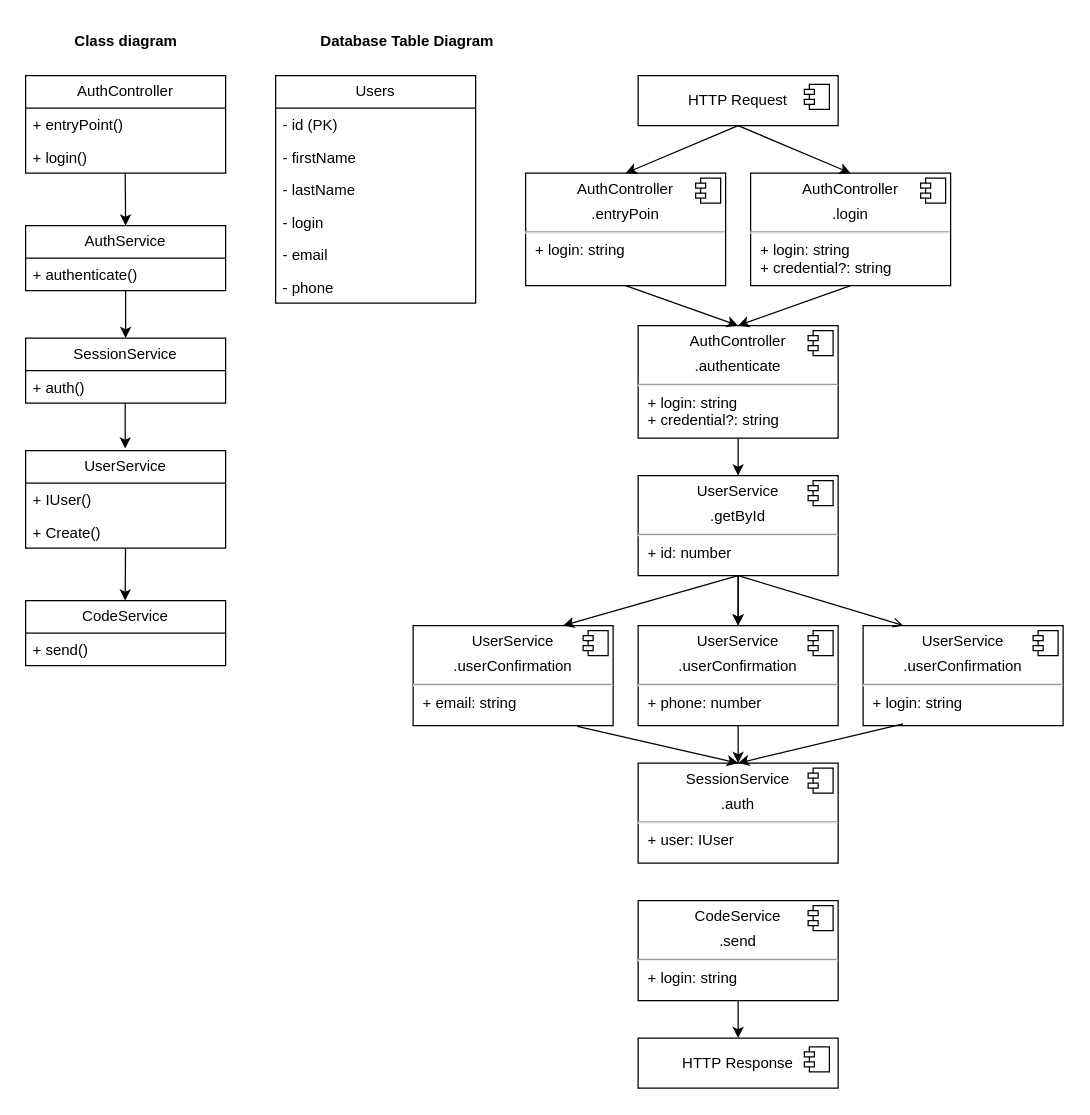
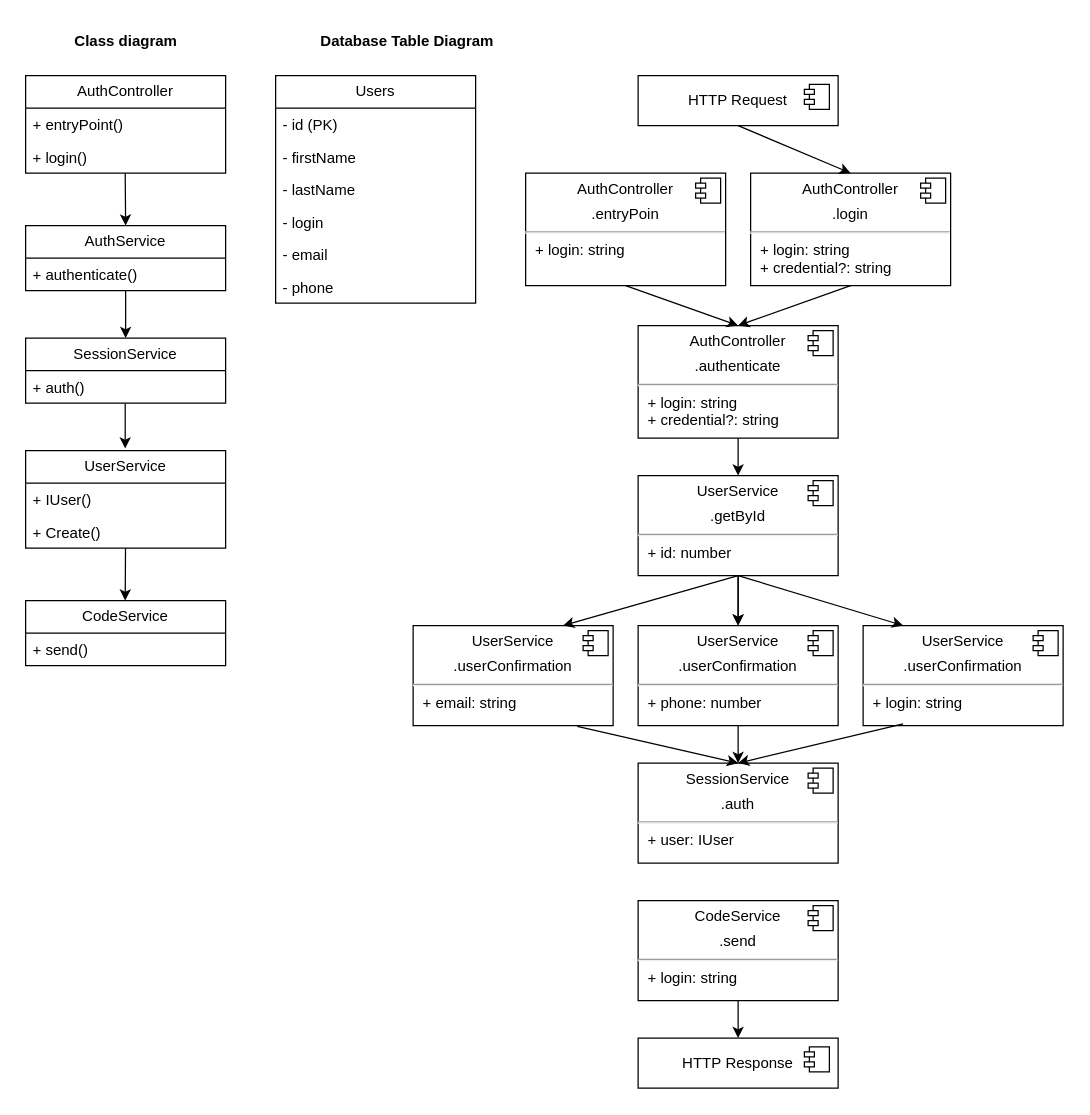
  <mxCell id="0" />
  <mxCell id="1" parent="0" />
  <mxCell id="2" value="Сlass diagram" style="text;align=center;fontStyle=1;verticalAlign=middle;spacingLeft=3;spacingRight=3;strokeColor=none;rotatable=0;points=[[0,0.5],[1,0.5]];portConstraint=eastwest;html=1;" vertex="1" parent="1"><mxGeometry x="60" y="20" width="80" height="26" as="geometry" /></mxCell>
  <mxCell id="3" value=" AuthController" style="swimlane;fontStyle=0;childLayout=stackLayout;horizontal=1;startSize=26;fillColor=none;horizontalStack=0;resizeParent=1;resizeParentMax=0;resizeLast=0;collapsible=1;marginBottom=0;whiteSpace=wrap;html=1;" vertex="1" parent="1"><mxGeometry x="20" y="60" width="160" height="78" as="geometry" /></mxCell>
  <mxCell id="4" value="+ entryPoint()" style="text;strokeColor=none;fillColor=none;align=left;verticalAlign=top;spacingLeft=4;spacingRight=4;overflow=hidden;rotatable=0;points=[[0,0.5],[1,0.5]];portConstraint=eastwest;whiteSpace=wrap;html=1;" vertex="1" parent="3"><mxGeometry y="26" width="160" height="26" as="geometry" /></mxCell>
  <mxCell id="5" value="+ login()         " style="text;strokeColor=none;fillColor=none;align=left;verticalAlign=top;spacingLeft=4;spacingRight=4;overflow=hidden;rotatable=0;points=[[0,0.5],[1,0.5]];portConstraint=eastwest;whiteSpace=wrap;html=1;" vertex="1" parent="3"><mxGeometry y="52" width="160" height="26" as="geometry" /></mxCell>
  <mxCell id="6" value="AuthService " style="swimlane;fontStyle=0;childLayout=stackLayout;horizontal=1;startSize=26;fillColor=none;horizontalStack=0;resizeParent=1;resizeParentMax=0;resizeLast=0;collapsible=1;marginBottom=0;whiteSpace=wrap;html=1;" vertex="1" parent="1"><mxGeometry x="20" y="180" width="160" height="52" as="geometry" /></mxCell>
  <mxCell id="7" value="+ authenticate()" style="text;strokeColor=none;fillColor=none;align=left;verticalAlign=top;spacingLeft=4;spacingRight=4;overflow=hidden;rotatable=0;points=[[0,0.5],[1,0.5]];portConstraint=eastwest;whiteSpace=wrap;html=1;" vertex="1" parent="6"><mxGeometry y="26" width="160" height="26" as="geometry" /></mxCell>
  <mxCell id="8" value="SessionService" style="swimlane;fontStyle=0;childLayout=stackLayout;horizontal=1;startSize=26;fillColor=none;horizontalStack=0;resizeParent=1;resizeParentMax=0;resizeLast=0;collapsible=1;marginBottom=0;whiteSpace=wrap;html=1;" vertex="1" parent="1"><mxGeometry x="20" y="270" width="160" height="52" as="geometry" /></mxCell>
  <mxCell id="9" value=" + auth() " style="text;strokeColor=none;fillColor=none;align=left;verticalAlign=top;spacingLeft=4;spacingRight=4;overflow=hidden;rotatable=0;points=[[0,0.5],[1,0.5]];portConstraint=eastwest;whiteSpace=wrap;html=1;" vertex="1" parent="8"><mxGeometry y="26" width="160" height="26" as="geometry" /></mxCell>
  <mxCell id="10" value="UserService " style="swimlane;fontStyle=0;childLayout=stackLayout;horizontal=1;startSize=26;fillColor=none;horizontalStack=0;resizeParent=1;resizeParentMax=0;resizeLast=0;collapsible=1;marginBottom=0;whiteSpace=wrap;html=1;" vertex="1" parent="1"><mxGeometry x="20" y="360" width="160" height="78" as="geometry" /></mxCell>
  <mxCell id="11" value=" + IUser()" style="text;strokeColor=none;fillColor=none;align=left;verticalAlign=top;spacingLeft=4;spacingRight=4;overflow=hidden;rotatable=0;points=[[0,0.5],[1,0.5]];portConstraint=eastwest;whiteSpace=wrap;html=1;" vertex="1" parent="10"><mxGeometry y="26" width="160" height="26" as="geometry" /></mxCell>
  <mxCell id="12" value=" + Create() " style="text;strokeColor=none;fillColor=none;align=left;verticalAlign=top;spacingLeft=4;spacingRight=4;overflow=hidden;rotatable=0;points=[[0,0.5],[1,0.5]];portConstraint=eastwest;whiteSpace=wrap;html=1;" vertex="1" parent="10"><mxGeometry y="52" width="160" height="26" as="geometry" /></mxCell>
  <mxCell id="13" value=" CodeService " style="swimlane;fontStyle=0;childLayout=stackLayout;horizontal=1;startSize=26;fillColor=none;horizontalStack=0;resizeParent=1;resizeParentMax=0;resizeLast=0;collapsible=1;marginBottom=0;whiteSpace=wrap;html=1;" vertex="1" parent="1"><mxGeometry x="20" y="480" width="160" height="52" as="geometry" /></mxCell>
  <mxCell id="14" value="+ send()" style="text;strokeColor=none;fillColor=none;align=left;verticalAlign=top;spacingLeft=4;spacingRight=4;overflow=hidden;rotatable=0;points=[[0,0.5],[1,0.5]];portConstraint=eastwest;whiteSpace=wrap;html=1;" vertex="1" parent="13"><mxGeometry y="26" width="160" height="26" as="geometry" /></mxCell>
  <mxCell id="15" value="" style="endArrow=classic;html=1;rounded=0;entryX=0.5;entryY=0;entryDx=0;entryDy=0;" edge="1" parent="1" source="7" target="8"><mxGeometry width="50" height="50" relative="1" as="geometry"><mxPoint x="230" y="270" as="sourcePoint" /><mxPoint x="280" y="220" as="targetPoint" /></mxGeometry></mxCell>
  <mxCell id="16" value="" style="endArrow=classic;html=1;rounded=0;exitX=0.5;exitY=1.066;exitDx=0;exitDy=0;exitPerimeter=0;entryX=0.5;entryY=0;entryDx=0;entryDy=0;" edge="1" parent="1"><mxGeometry width="50" height="50" relative="1" as="geometry"><mxPoint x="99.66" y="322.28" as="sourcePoint" /><mxPoint x="99.66" y="358.28" as="targetPoint" /></mxGeometry></mxCell>
  <mxCell id="17" value="" style="endArrow=classic;html=1;rounded=0;entryX=0.5;entryY=0;entryDx=0;entryDy=0;" edge="1" parent="1" source="12"><mxGeometry width="50" height="50" relative="1" as="geometry"><mxPoint x="99.66" y="444" as="sourcePoint" /><mxPoint x="99.66" y="480" as="targetPoint" /></mxGeometry></mxCell>
  <mxCell id="18" value="" style="endArrow=classic;html=1;rounded=0;entryX=0.5;entryY=0;entryDx=0;entryDy=0;" edge="1" parent="1" target="6"><mxGeometry width="50" height="50" relative="1" as="geometry"><mxPoint x="99.66" y="138" as="sourcePoint" /><mxPoint x="99.66" y="176" as="targetPoint" /></mxGeometry></mxCell>
  <mxCell id="19" value=" Database Table Diagram  " style="text;align=center;fontStyle=1;verticalAlign=middle;spacingLeft=3;spacingRight=3;strokeColor=none;rotatable=0;points=[[0,0.5],[1,0.5]];portConstraint=eastwest;html=1;" vertex="1" parent="1"><mxGeometry x="285" y="20" width="80" height="26" as="geometry" /></mxCell>
  <mxCell id="20" value="Users" style="swimlane;fontStyle=0;childLayout=stackLayout;horizontal=1;startSize=26;fillColor=none;horizontalStack=0;resizeParent=1;resizeParentMax=0;resizeLast=0;collapsible=1;marginBottom=0;whiteSpace=wrap;html=1;" vertex="1" parent="1"><mxGeometry x="220" y="60" width="160" height="182" as="geometry" /></mxCell>
  <mxCell id="21" value=" - id (PK) " style="text;strokeColor=none;fillColor=none;align=left;verticalAlign=top;spacingLeft=4;spacingRight=4;overflow=hidden;rotatable=0;points=[[0,0.5],[1,0.5]];portConstraint=eastwest;whiteSpace=wrap;html=1;" vertex="1" parent="20"><mxGeometry y="26" width="160" height="26" as="geometry" /></mxCell>
  <mxCell id="22" value=" - firstName " style="text;strokeColor=none;fillColor=none;align=left;verticalAlign=top;spacingLeft=4;spacingRight=4;overflow=hidden;rotatable=0;points=[[0,0.5],[1,0.5]];portConstraint=eastwest;whiteSpace=wrap;html=1;" vertex="1" parent="20"><mxGeometry y="52" width="160" height="26" as="geometry" /></mxCell>
  <mxCell id="23" value=" - lastName " style="text;strokeColor=none;fillColor=none;align=left;verticalAlign=top;spacingLeft=4;spacingRight=4;overflow=hidden;rotatable=0;points=[[0,0.5],[1,0.5]];portConstraint=eastwest;whiteSpace=wrap;html=1;" vertex="1" parent="20"><mxGeometry y="78" width="160" height="26" as="geometry" /></mxCell>
  <mxCell id="24" value=" - login" style="text;strokeColor=none;fillColor=none;align=left;verticalAlign=top;spacingLeft=4;spacingRight=4;overflow=hidden;rotatable=0;points=[[0,0.5],[1,0.5]];portConstraint=eastwest;whiteSpace=wrap;html=1;" vertex="1" parent="20"><mxGeometry y="104" width="160" height="26" as="geometry" /></mxCell>
  <mxCell id="25" value=" - email" style="text;strokeColor=none;fillColor=none;align=left;verticalAlign=top;spacingLeft=4;spacingRight=4;overflow=hidden;rotatable=0;points=[[0,0.5],[1,0.5]];portConstraint=eastwest;whiteSpace=wrap;html=1;" vertex="1" parent="20"><mxGeometry y="130" width="160" height="26" as="geometry" /></mxCell>
  <mxCell id="26" value=" - phone" style="text;strokeColor=none;fillColor=none;align=left;verticalAlign=top;spacingLeft=4;spacingRight=4;overflow=hidden;rotatable=0;points=[[0,0.5],[1,0.5]];portConstraint=eastwest;whiteSpace=wrap;html=1;" vertex="1" parent="20"><mxGeometry y="156" width="160" height="26" as="geometry" /></mxCell>
  <mxCell id="27" value="&lt;p style=&quot;margin:0px;margin-top:6px;text-align:center;&quot;&gt;AuthController&lt;/p&gt;&lt;p style=&quot;margin:0px;margin-top:6px;text-align:center;&quot;&gt;.entryPoin&lt;br&gt;&lt;/p&gt;&lt;hr&gt;&lt;p style=&quot;margin:0px;margin-left:8px;&quot;&gt;+ login: string&lt;/p&gt;" style="align=left;overflow=fill;html=1;dropTarget=0;whiteSpace=wrap;" vertex="1" parent="1"><mxGeometry x="420" y="138" width="160" height="90" as="geometry" /></mxCell>
  <mxCell id="28" value="" style="shape=component;jettyWidth=8;jettyHeight=4;" vertex="1" parent="27"><mxGeometry x="1" width="20" height="20" relative="1" as="geometry"><mxPoint x="-24" y="4" as="offset" /></mxGeometry></mxCell>
  <mxCell id="29" value="HTTP Request" style="html=1;dropTarget=0;whiteSpace=wrap;" vertex="1" parent="1"><mxGeometry x="510" y="60" width="160" height="40" as="geometry" /></mxCell>
  <mxCell id="30" value="" style="shape=module;jettyWidth=8;jettyHeight=4;" vertex="1" parent="29"><mxGeometry x="1" width="20" height="20" relative="1" as="geometry"><mxPoint x="-27" y="7" as="offset" /></mxGeometry></mxCell>
  <mxCell id="31" value="&lt;p style=&quot;margin:0px;margin-top:6px;text-align:center;&quot;&gt;AuthController&lt;/p&gt;&lt;p style=&quot;margin:0px;margin-top:6px;text-align:center;&quot;&gt;.login&lt;br&gt;&lt;/p&gt;&lt;hr&gt;&lt;p style=&quot;margin:0px;margin-left:8px;&quot;&gt;+ login: string&lt;/p&gt;&lt;p style=&quot;margin:0px;margin-left:8px;&quot;&gt;+ credential?: string&lt;br&gt;&lt;/p&gt;" style="align=left;overflow=fill;html=1;dropTarget=0;whiteSpace=wrap;" vertex="1" parent="1"><mxGeometry x="600" y="138" width="160" height="90" as="geometry" /></mxCell>
  <mxCell id="32" value="" style="shape=component;jettyWidth=8;jettyHeight=4;" vertex="1" parent="31"><mxGeometry x="1" width="20" height="20" relative="1" as="geometry"><mxPoint x="-24" y="4" as="offset" /></mxGeometry></mxCell>
  <mxCell id="33" value="&lt;p style=&quot;margin:0px;margin-top:6px;text-align:center;&quot;&gt;AuthController&lt;/p&gt;&lt;p style=&quot;margin:0px;margin-top:6px;text-align:center;&quot;&gt;.authenticate&lt;/p&gt;&lt;hr&gt;&lt;p style=&quot;margin:0px;margin-left:8px;&quot;&gt;+ login: string&lt;/p&gt;&lt;p style=&quot;margin:0px;margin-left:8px;&quot;&gt;+ credential?: string&lt;br&gt;&lt;/p&gt;" style="align=left;overflow=fill;html=1;dropTarget=0;whiteSpace=wrap;" vertex="1" parent="1"><mxGeometry x="510" y="260" width="160" height="90" as="geometry" /></mxCell>
  <mxCell id="34" value="" style="shape=component;jettyWidth=8;jettyHeight=4;" vertex="1" parent="33"><mxGeometry x="1" width="20" height="20" relative="1" as="geometry"><mxPoint x="-24" y="4" as="offset" /></mxGeometry></mxCell>
  <mxCell id="35" value="" style="edgeStyle=orthogonalEdgeStyle;rounded=0;orthogonalLoop=1;jettySize=auto;html=1;" edge="1" parent="1" source="36" target="50"><mxGeometry relative="1" as="geometry" /></mxCell>
  <mxCell id="36" value="&lt;p style=&quot;margin:0px;margin-top:6px;text-align:center;&quot;&gt;UserService&lt;br&gt;&lt;/p&gt;&lt;p style=&quot;margin:0px;margin-top:6px;text-align:center;&quot;&gt;.getById&lt;/p&gt;&lt;hr&gt;&lt;p style=&quot;margin:0px;margin-left:8px;&quot;&gt;+ id: number&lt;/p&gt;" style="align=left;overflow=fill;html=1;dropTarget=0;whiteSpace=wrap;" vertex="1" parent="1"><mxGeometry x="510" y="380" width="160" height="80" as="geometry" /></mxCell>
  <mxCell id="37" value="" style="shape=component;jettyWidth=8;jettyHeight=4;" vertex="1" parent="36"><mxGeometry x="1" width="20" height="20" relative="1" as="geometry"><mxPoint x="-24" y="4" as="offset" /></mxGeometry></mxCell>
  <mxCell id="38" value="&lt;p style=&quot;margin:0px;margin-top:6px;text-align:center;&quot;&gt;SessionService&lt;br&gt;&lt;/p&gt;&lt;p style=&quot;margin:0px;margin-top:6px;text-align:center;&quot;&gt;.auth&lt;/p&gt;&lt;hr&gt;&lt;p style=&quot;margin:0px;margin-left:8px;&quot;&gt;+ user: IUser&lt;/p&gt;" style="align=left;overflow=fill;html=1;dropTarget=0;whiteSpace=wrap;" vertex="1" parent="1"><mxGeometry x="510" y="610" width="160" height="80" as="geometry" /></mxCell>
  <mxCell id="39" value="" style="shape=component;jettyWidth=8;jettyHeight=4;" vertex="1" parent="38"><mxGeometry x="1" width="20" height="20" relative="1" as="geometry"><mxPoint x="-24" y="4" as="offset" /></mxGeometry></mxCell>
  <mxCell id="40" value="&lt;p style=&quot;margin:0px;margin-top:6px;text-align:center;&quot;&gt;CodeService&lt;br&gt;&lt;/p&gt;&lt;p style=&quot;margin:0px;margin-top:6px;text-align:center;&quot;&gt;.send&lt;/p&gt;&lt;hr&gt;&lt;p style=&quot;margin:0px;margin-left:8px;&quot;&gt;+ login: string&lt;/p&gt;" style="align=left;overflow=fill;html=1;dropTarget=0;whiteSpace=wrap;" vertex="1" parent="1"><mxGeometry x="510" y="720" width="160" height="80" as="geometry" /></mxCell>
  <mxCell id="41" value="" style="shape=component;jettyWidth=8;jettyHeight=4;" vertex="1" parent="40"><mxGeometry x="1" width="20" height="20" relative="1" as="geometry"><mxPoint x="-24" y="4" as="offset" /></mxGeometry></mxCell>
  <mxCell id="42" value="HTTP&amp;nbsp;Response" style="html=1;dropTarget=0;whiteSpace=wrap;" vertex="1" parent="1"><mxGeometry x="510" y="830" width="160" height="40" as="geometry" /></mxCell>
  <mxCell id="43" value="" style="shape=module;jettyWidth=8;jettyHeight=4;" vertex="1" parent="42"><mxGeometry x="1" width="20" height="20" relative="1" as="geometry"><mxPoint x="-27" y="7" as="offset" /></mxGeometry></mxCell>
- <mxCell id="44" value="" style="endArrow=classic;html=1;rounded=0;exitX=0.5;exitY=1;exitDx=0;exitDy=0;entryX=0.5;entryY=0;entryDx=0;entryDy=0;" edge="1" parent="1" source="29" target="27"><mxGeometry width="50" height="50" relative="1" as="geometry"><mxPoint x="680" y="120" as="sourcePoint" /><mxPoint x="730" y="70" as="targetPoint" /></mxGeometry></mxCell>
  <mxCell id="45" value="" style="endArrow=classic;html=1;rounded=0;entryX=0.5;entryY=0;entryDx=0;entryDy=0;exitX=0.5;exitY=1;exitDx=0;exitDy=0;" edge="1" parent="1" source="29" target="31"><mxGeometry width="50" height="50" relative="1" as="geometry"><mxPoint x="590" y="100" as="sourcePoint" /><mxPoint x="510" y="148" as="targetPoint" /></mxGeometry></mxCell>
  <mxCell id="46" value="" style="endArrow=classic;html=1;rounded=0;entryX=0.5;entryY=0;entryDx=0;entryDy=0;entryPerimeter=0;exitX=0.5;exitY=1;exitDx=0;exitDy=0;" edge="1" parent="1" source="27" target="33"><mxGeometry width="50" height="50" relative="1" as="geometry"><mxPoint x="500" y="240" as="sourcePoint" /><mxPoint x="590" y="266" as="targetPoint" /></mxGeometry></mxCell>
  <mxCell id="47" value="" style="endArrow=classic;html=1;rounded=0;entryX=0.5;entryY=0;entryDx=0;entryDy=0;exitX=0.5;exitY=1;exitDx=0;exitDy=0;" edge="1" parent="1" source="31" target="33"><mxGeometry width="50" height="50" relative="1" as="geometry"><mxPoint x="510" y="240" as="sourcePoint" /><mxPoint x="600" y="270" as="targetPoint" /></mxGeometry></mxCell>
  <mxCell id="48" value="" style="endArrow=classic;html=1;rounded=0;exitX=0.5;exitY=1;exitDx=0;exitDy=0;" edge="1" parent="1" source="33" target="36"><mxGeometry width="50" height="50" relative="1" as="geometry"><mxPoint x="350" y="630" as="sourcePoint" /><mxPoint x="370" y="650" as="targetPoint" /></mxGeometry></mxCell>
  <mxCell id="49" value="" style="endArrow=classic;html=1;rounded=0;entryX=0.5;entryY=0;entryDx=0;entryDy=0;exitX=0.5;exitY=1;exitDx=0;exitDy=0;" edge="1" parent="1" source="40" target="42"><mxGeometry width="50" height="50" relative="1" as="geometry"><mxPoint x="590" y="800" as="sourcePoint" /><mxPoint x="600" y="730" as="targetPoint" /></mxGeometry></mxCell>
  <mxCell id="50" value="&lt;p style=&quot;border-color: var(--border-color); margin: 6px 0px 0px; text-align: center;&quot;&gt;UserService&lt;/p&gt;&lt;p style=&quot;margin:0px;margin-top:6px;text-align:center;&quot;&gt;.userСonfirmation&lt;/p&gt;&lt;hr&gt;&lt;p style=&quot;margin:0px;margin-left:8px;&quot;&gt;+ phone: number&lt;/p&gt;" style="align=left;overflow=fill;html=1;dropTarget=0;whiteSpace=wrap;" vertex="1" parent="1"><mxGeometry x="510" y="500" width="160" height="80" as="geometry" /></mxCell>
  <mxCell id="51" value="" style="shape=component;jettyWidth=8;jettyHeight=4;" vertex="1" parent="50"><mxGeometry x="1" width="20" height="20" relative="1" as="geometry"><mxPoint x="-24" y="4" as="offset" /></mxGeometry></mxCell>
  <mxCell id="52" value="&lt;p style=&quot;border-color: var(--border-color); margin: 6px 0px 0px; text-align: center;&quot;&gt;UserService&lt;/p&gt;&lt;p style=&quot;margin:0px;margin-top:6px;text-align:center;&quot;&gt;.userСonfirmation&lt;/p&gt;&lt;hr&gt;&lt;p style=&quot;margin:0px;margin-left:8px;&quot;&gt;+ email: string&lt;/p&gt;" style="align=left;overflow=fill;html=1;dropTarget=0;whiteSpace=wrap;" vertex="1" parent="1"><mxGeometry x="330" y="500" width="160" height="80" as="geometry" /></mxCell>
  <mxCell id="53" value="" style="shape=component;jettyWidth=8;jettyHeight=4;" vertex="1" parent="52"><mxGeometry x="1" width="20" height="20" relative="1" as="geometry"><mxPoint x="-24" y="4" as="offset" /></mxGeometry></mxCell>
  <mxCell id="54" value="&lt;p style=&quot;border-color: var(--border-color); margin: 6px 0px 0px; text-align: center;&quot;&gt;UserService&lt;/p&gt;&lt;p style=&quot;margin:0px;margin-top:6px;text-align:center;&quot;&gt;.userСonfirmation&lt;/p&gt;&lt;hr&gt;&lt;p style=&quot;margin:0px;margin-left:8px;&quot;&gt;+ login: string&lt;/p&gt;" style="align=left;overflow=fill;html=1;dropTarget=0;whiteSpace=wrap;" vertex="1" parent="1"><mxGeometry x="690" y="500" width="160" height="80" as="geometry" /></mxCell>
  <mxCell id="55" value="" style="shape=component;jettyWidth=8;jettyHeight=4;" vertex="1" parent="54"><mxGeometry x="1" width="20" height="20" relative="1" as="geometry"><mxPoint x="-24" y="4" as="offset" /></mxGeometry></mxCell>
  <mxCell id="56" value="" style="endArrow=classic;html=1;rounded=0;entryX=0.75;entryY=0;entryDx=0;entryDy=0;exitX=0.5;exitY=1;exitDx=0;exitDy=0;" edge="1" parent="1" source="36" target="52"><mxGeometry width="50" height="50" relative="1" as="geometry"><mxPoint x="590" y="470" as="sourcePoint" /><mxPoint x="600" y="390" as="targetPoint" /></mxGeometry></mxCell>
- <mxCell id="57" value="" style="endArrow=open;html=1;rounded=0;entryX=0.2;entryY=-0.001;entryDx=0;entryDy=0;entryPerimeter=0;exitX=0.5;exitY=1;exitDx=0;exitDy=0;" edge="1" parent="1" source="36" target="54"><mxGeometry width="50" height="50" relative="1" as="geometry"><mxPoint x="590" y="470" as="sourcePoint" /><mxPoint x="460" y="510" as="targetPoint" /></mxGeometry></mxCell>
+ <mxCell id="57" value="" style="endArrow=classic;html=1;rounded=0;entryX=0.2;entryY=-0.001;entryDx=0;entryDy=0;entryPerimeter=0;exitX=0.5;exitY=1;exitDx=0;exitDy=0;" edge="1" parent="1" source="36" target="54"><mxGeometry width="50" height="50" relative="1" as="geometry"><mxPoint x="590" y="470" as="sourcePoint" /><mxPoint x="460" y="510" as="targetPoint" /></mxGeometry></mxCell>
  <mxCell id="58" value="" style="endArrow=classic;html=1;rounded=0;entryX=0.5;entryY=0;entryDx=0;entryDy=0;exitX=0.5;exitY=1;exitDx=0;exitDy=0;" edge="1" parent="1" source="36" target="50"><mxGeometry width="50" height="50" relative="1" as="geometry"><mxPoint x="590" y="460" as="sourcePoint" /><mxPoint x="470" y="520" as="targetPoint" /></mxGeometry></mxCell>
  <mxCell id="59" value="" style="endArrow=classic;html=1;rounded=0;exitX=0.5;exitY=1;exitDx=0;exitDy=0;" edge="1" parent="1" source="50" target="38"><mxGeometry width="50" height="50" relative="1" as="geometry"><mxPoint x="600" y="480" as="sourcePoint" /><mxPoint x="590" y="610" as="targetPoint" /></mxGeometry></mxCell>
  <mxCell id="60" value="" style="endArrow=classic;html=1;rounded=0;exitX=0.2;exitY=0.982;exitDx=0;exitDy=0;exitPerimeter=0;entryX=0.5;entryY=0;entryDx=0;entryDy=0;" edge="1" parent="1" source="54" target="38"><mxGeometry width="50" height="50" relative="1" as="geometry"><mxPoint x="600" y="590" as="sourcePoint" /><mxPoint x="590" y="610" as="targetPoint" /></mxGeometry></mxCell>
  <mxCell id="61" value="" style="endArrow=classic;html=1;rounded=0;exitX=0.821;exitY=1.008;exitDx=0;exitDy=0;exitPerimeter=0;entryX=0.5;entryY=0;entryDx=0;entryDy=0;" edge="1" parent="1" source="52" target="38"><mxGeometry width="50" height="50" relative="1" as="geometry"><mxPoint x="610" y="600" as="sourcePoint" /><mxPoint x="590" y="610" as="targetPoint" /></mxGeometry></mxCell>
